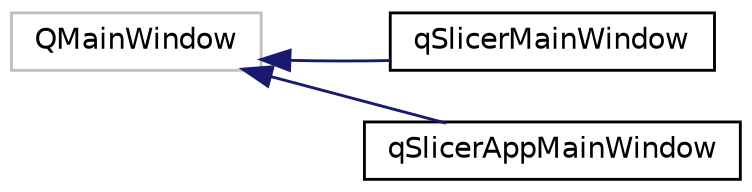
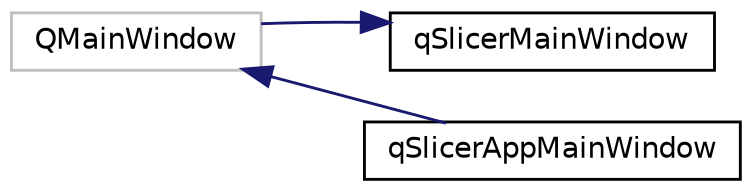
  digraph {
    rankdir=LR
    node [color=black fontname=Helvetica fontsize=10 shape=record]
    edge [color=midnightblue dir=back fontname=Helvetica fontsize=10 labelfontname=Helvetica labelfontsize=10 style=solid]
    n1 [color=grey75 height=0.2 label=QMainWindow width=0.4]
    n2 [height=0.2 label=qSlicerMainWindow width=0.4]
    n3 [height=0.2 label=qSlicerAppMainWindow width=0.4]
-   n1 -> n2
+   n2 -> n1
    n1 -> n3
  }
